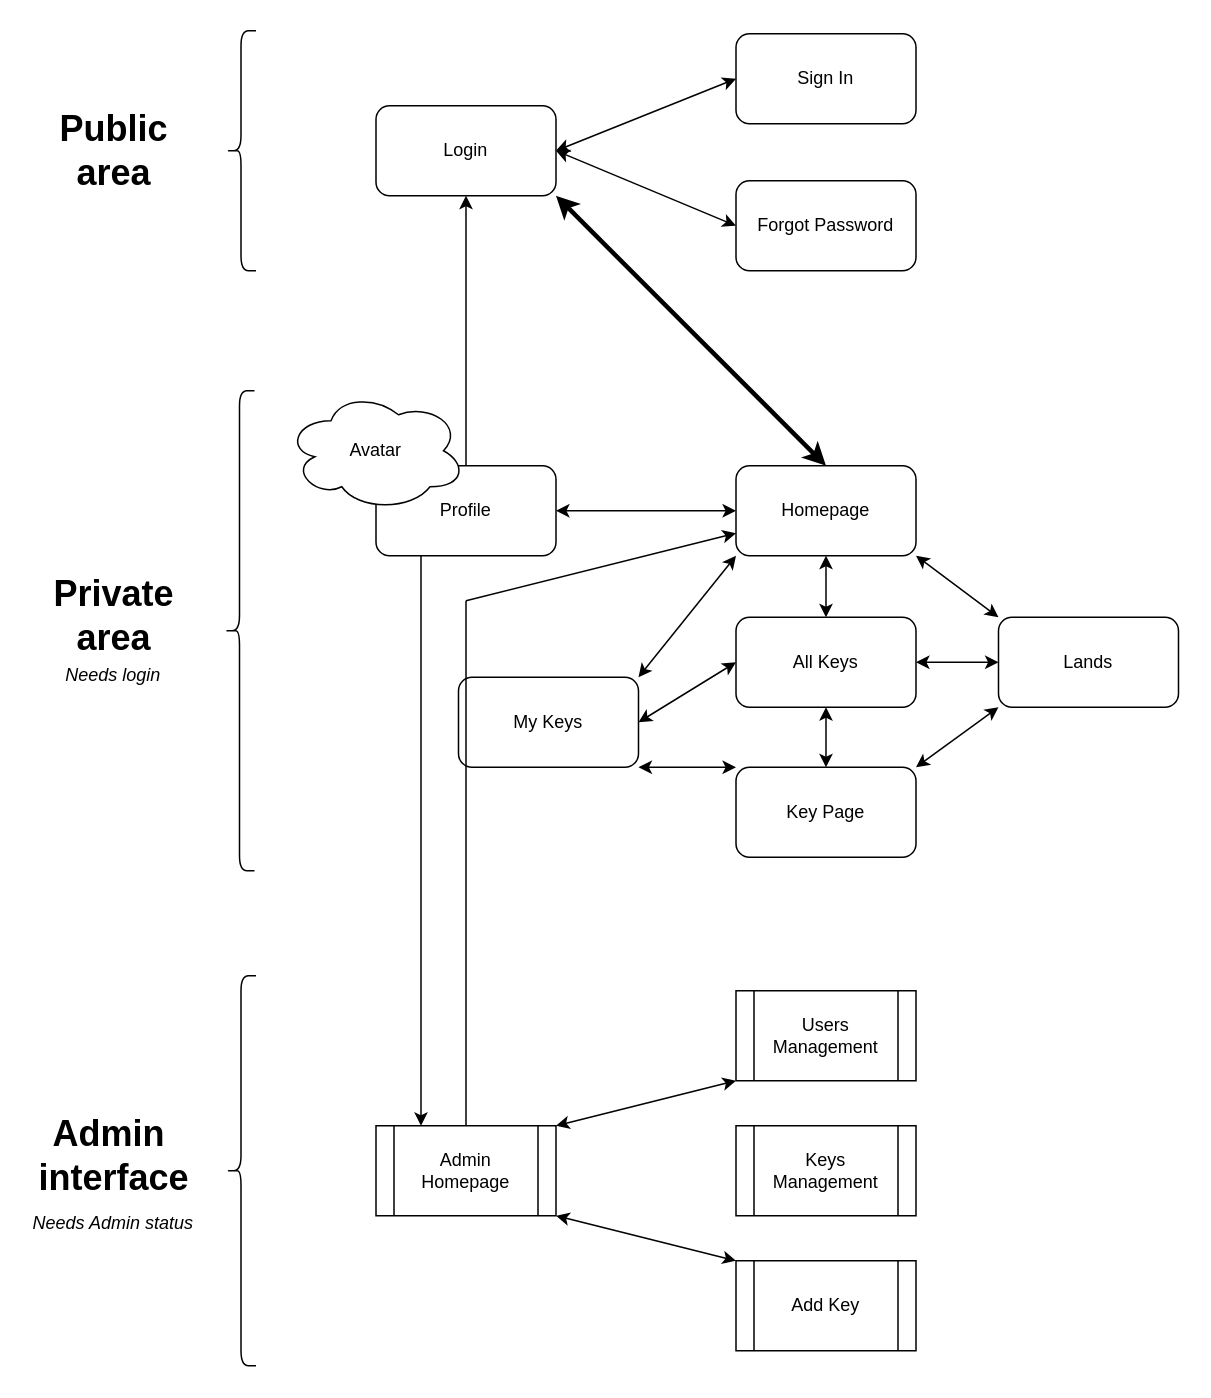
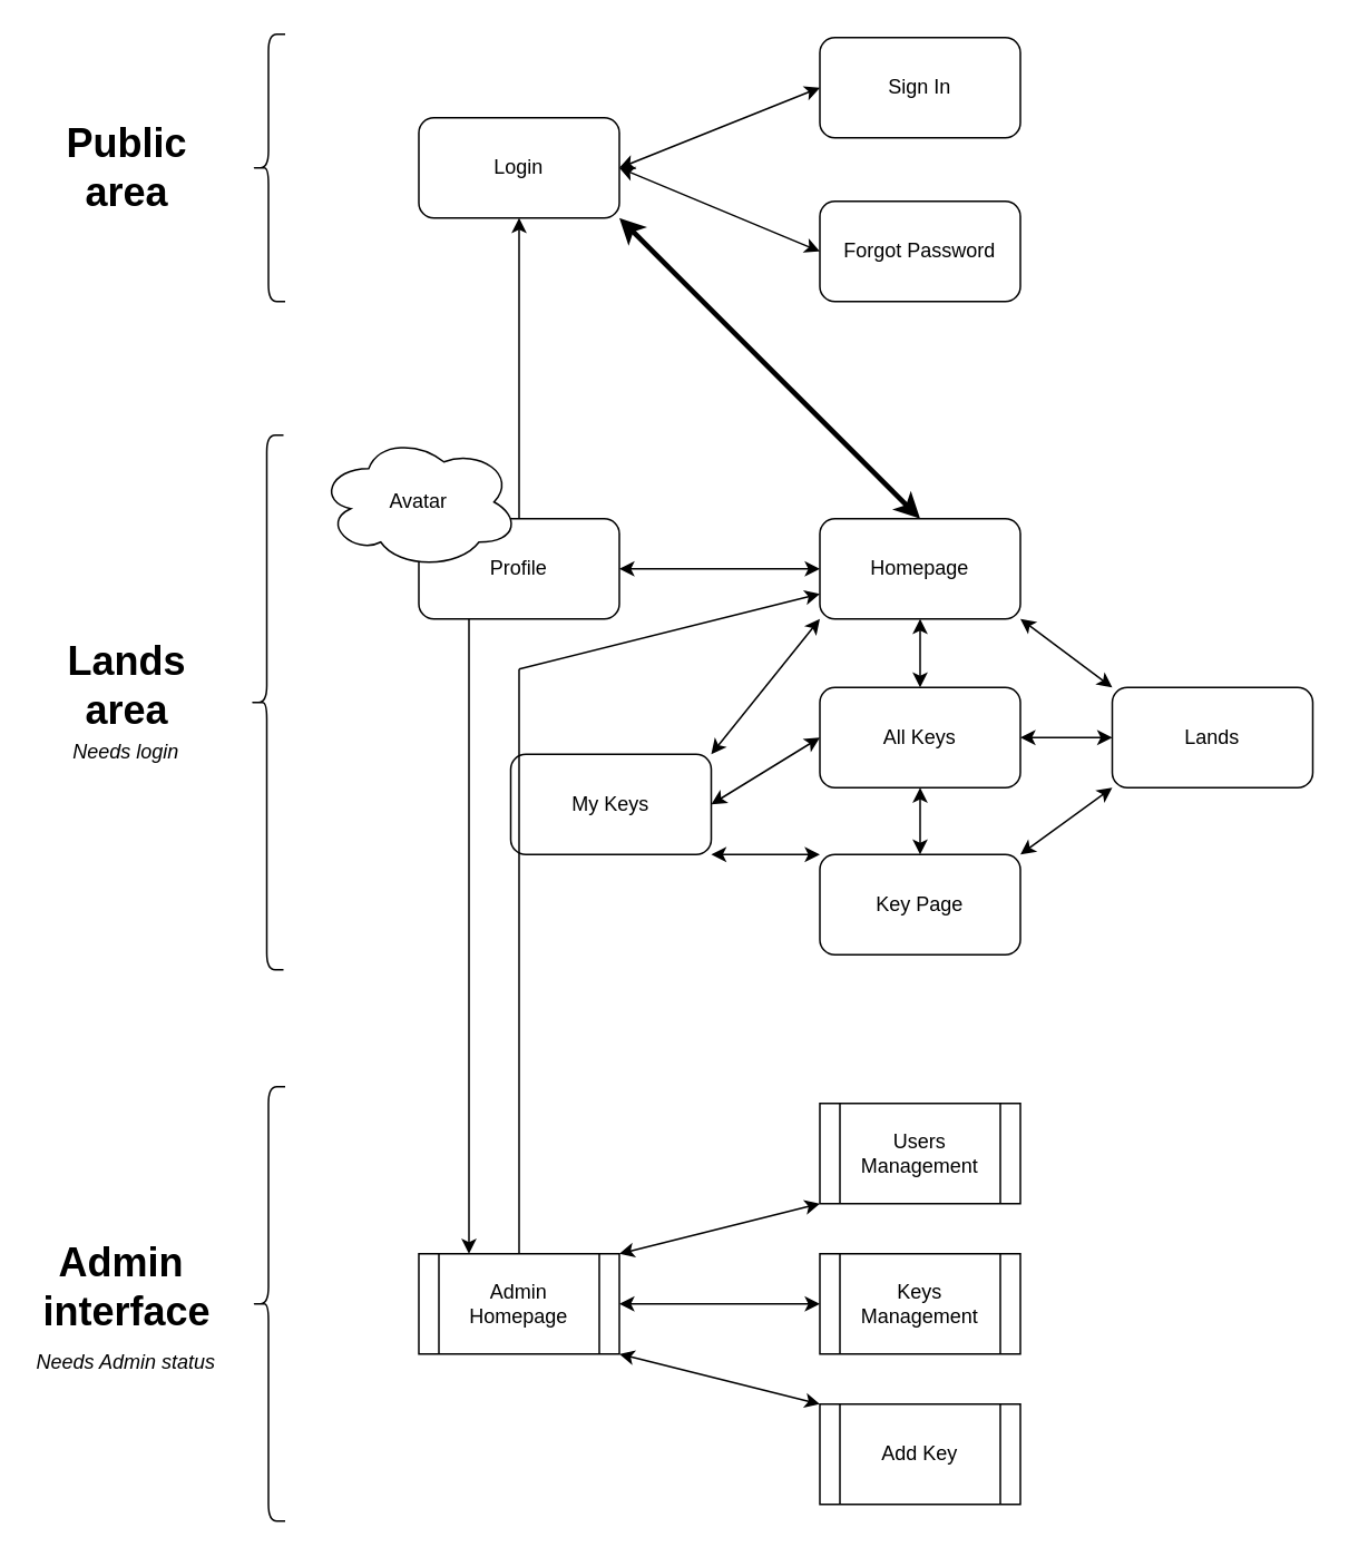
  <mxCell id="0" />
  <mxCell id="1" parent="0" />
  <mxCell id="2" value="Forgot Password" style="rounded=1;whiteSpace=wrap;html=1;" parent="1" vertex="1"><mxGeometry x="490" y="120" width="120" height="60" as="geometry" /></mxCell>
  <mxCell id="3" value="Login" style="rounded=1;whiteSpace=wrap;html=1;" parent="1" vertex="1"><mxGeometry x="250" y="70" width="120" height="60" as="geometry" /></mxCell>
  <mxCell id="4" value="Sign In" style="rounded=1;whiteSpace=wrap;html=1;" parent="1" vertex="1"><mxGeometry x="490" y="22" width="120" height="60" as="geometry" /></mxCell>
  <mxCell id="5" value="Profile" style="rounded=1;whiteSpace=wrap;html=1;" parent="1" vertex="1"><mxGeometry x="250" y="310" width="120" height="60" as="geometry" /></mxCell>
  <mxCell id="6" value="Homepage" style="rounded=1;whiteSpace=wrap;html=1;" parent="1" vertex="1"><mxGeometry x="490" y="310" width="120" height="60" as="geometry" /></mxCell>
  <mxCell id="7" value="All Keys" style="rounded=1;whiteSpace=wrap;html=1;" parent="1" vertex="1"><mxGeometry x="490" y="411" width="120" height="60" as="geometry" /></mxCell>
  <mxCell id="8" value="Lands" style="rounded=1;whiteSpace=wrap;html=1;" parent="1" vertex="1"><mxGeometry x="665" y="411" width="120" height="60" as="geometry" /></mxCell>
  <mxCell id="9" value="My Keys" style="rounded=1;whiteSpace=wrap;html=1;" parent="1" vertex="1"><mxGeometry x="305" y="451" width="120" height="60" as="geometry" /></mxCell>
  <mxCell id="10" value="Avatar" style="ellipse;shape=cloud;whiteSpace=wrap;html=1;" parent="1" vertex="1"><mxGeometry x="190" y="260" width="120" height="80" as="geometry" /></mxCell>
  <mxCell id="11" value="Admin Homepage" style="shape=process;whiteSpace=wrap;html=1;backgroundOutline=1;" parent="1" vertex="1"><mxGeometry x="250" y="750" width="120" height="60" as="geometry" /></mxCell>
  <mxCell id="12" value="Users Management" style="shape=process;whiteSpace=wrap;html=1;backgroundOutline=1;" parent="1" vertex="1"><mxGeometry x="490" y="660" width="120" height="60" as="geometry" /></mxCell>
  <mxCell id="13" value="Keys Management" style="shape=process;whiteSpace=wrap;html=1;backgroundOutline=1;" parent="1" vertex="1"><mxGeometry x="490" y="750" width="120" height="60" as="geometry" /></mxCell>
  <mxCell id="14" value="Add Key" style="shape=process;whiteSpace=wrap;html=1;backgroundOutline=1;" parent="1" vertex="1"><mxGeometry x="490" y="840" width="120" height="60" as="geometry" /></mxCell>
  <mxCell id="15" value="" style="shape=curlyBracket;whiteSpace=wrap;html=1;rounded=1;labelPosition=left;verticalLabelPosition=middle;align=right;verticalAlign=middle;" parent="1" vertex="1"><mxGeometry x="150" y="20" width="20" height="160" as="geometry" /></mxCell>
  <mxCell id="16" value="" style="shape=curlyBracket;whiteSpace=wrap;html=1;rounded=1;labelPosition=left;verticalLabelPosition=middle;align=right;verticalAlign=middle;" parent="1" vertex="1"><mxGeometry x="149" y="260" width="20" height="320" as="geometry" /></mxCell>
  <mxCell id="17" value="" style="shape=curlyBracket;whiteSpace=wrap;html=1;rounded=1;labelPosition=left;verticalLabelPosition=middle;align=right;verticalAlign=middle;" parent="1" vertex="1"><mxGeometry x="150" y="650" width="20" height="260" as="geometry" /></mxCell>
  <mxCell id="18" value="Public&lt;div&gt;area&lt;/div&gt;" style="text;strokeColor=none;fillColor=none;html=1;fontSize=24;fontStyle=1;verticalAlign=middle;align=center;" parent="1" vertex="1"><mxGeometry x="25" y="80" width="100" height="40" as="geometry" /></mxCell>
- <mxCell id="19" value="Private&lt;div&gt;area&lt;/div&gt;" style="text;strokeColor=none;fillColor=none;html=1;fontSize=24;fontStyle=1;verticalAlign=middle;align=center;" parent="1" vertex="1"><mxGeometry x="25" y="390" width="100" height="40" as="geometry" /></mxCell>
+ <mxCell id="19" value="Lands&lt;div&gt;area&lt;/div&gt;" style="text;strokeColor=none;fillColor=none;html=1;fontSize=24;fontStyle=1;verticalAlign=middle;align=center;" parent="1" vertex="1"><mxGeometry x="25" y="390" width="100" height="40" as="geometry" /></mxCell>
  <mxCell id="20" value="Admin&amp;nbsp;&lt;div&gt;interface&lt;/div&gt;" style="text;strokeColor=none;fillColor=none;html=1;fontSize=24;fontStyle=1;verticalAlign=middle;align=center;" parent="1" vertex="1"><mxGeometry x="25" y="750" width="100" height="40" as="geometry" /></mxCell>
  <mxCell id="21" value="Key Page" style="rounded=1;whiteSpace=wrap;html=1;" parent="1" vertex="1"><mxGeometry x="490" y="511" width="120" height="60" as="geometry" /></mxCell>
  <mxCell id="22" value="" style="endArrow=classic;startArrow=classic;html=1;exitX=1;exitY=0.5;exitDx=0;exitDy=0;entryX=0;entryY=0.5;entryDx=0;entryDy=0;" parent="1" source="3" target="4" edge="1"><mxGeometry width="50" height="50" relative="1" as="geometry"><mxPoint x="410" y="100" as="sourcePoint" /><mxPoint x="460" y="50" as="targetPoint" /></mxGeometry></mxCell>
  <mxCell id="23" value="" style="endArrow=classic;startArrow=classic;html=1;exitX=1;exitY=0.5;exitDx=0;exitDy=0;entryX=0;entryY=0.5;entryDx=0;entryDy=0;" parent="1" source="3" target="2" edge="1"><mxGeometry width="50" height="50" relative="1" as="geometry"><mxPoint x="391" y="110" as="sourcePoint" /><mxPoint x="500" y="62" as="targetPoint" /></mxGeometry></mxCell>
  <mxCell id="24" value="" style="endArrow=classic;startArrow=classic;html=1;exitX=1;exitY=0.5;exitDx=0;exitDy=0;entryX=0;entryY=0.5;entryDx=0;entryDy=0;" parent="1" source="5" target="6" edge="1"><mxGeometry width="50" height="50" relative="1" as="geometry"><mxPoint x="400" y="340" as="sourcePoint" /><mxPoint x="361" y="325" as="targetPoint" /></mxGeometry></mxCell>
  <mxCell id="25" value="&lt;i&gt;Needs login&lt;/i&gt;" style="text;html=1;align=center;verticalAlign=middle;whiteSpace=wrap;rounded=0;" parent="1" vertex="1"><mxGeometry x="35" y="435" width="80" height="30" as="geometry" /></mxCell>
  <mxCell id="26" value="&lt;i&gt;Needs Admin status&lt;/i&gt;" style="text;html=1;align=center;verticalAlign=middle;whiteSpace=wrap;rounded=0;" parent="1" vertex="1"><mxGeometry x="20" y="800" width="110" height="30" as="geometry" /></mxCell>
  <mxCell id="27" value="" style="endArrow=classic;startArrow=classic;html=1;exitX=0;exitY=0.5;exitDx=0;exitDy=0;entryX=1;entryY=0.5;entryDx=0;entryDy=0;" parent="1" source="7" target="9" edge="1"><mxGeometry width="50" height="50" relative="1" as="geometry"><mxPoint x="511" y="350" as="sourcePoint" /><mxPoint x="460" y="350" as="targetPoint" /></mxGeometry></mxCell>
  <mxCell id="28" value="" style="endArrow=classic;startArrow=classic;html=1;exitX=0;exitY=0.5;exitDx=0;exitDy=0;entryX=1;entryY=0.5;entryDx=0;entryDy=0;" parent="1" source="8" target="7" edge="1"><mxGeometry width="50" height="50" relative="1" as="geometry"><mxPoint x="500" y="451" as="sourcePoint" /><mxPoint x="460" y="451" as="targetPoint" /></mxGeometry></mxCell>
  <mxCell id="29" value="" style="endArrow=classic;startArrow=classic;html=1;exitX=1;exitY=0;exitDx=0;exitDy=0;entryX=0;entryY=1;entryDx=0;entryDy=0;" parent="1" source="9" target="6" edge="1"><mxGeometry width="50" height="50" relative="1" as="geometry"><mxPoint x="400" y="211" as="sourcePoint" /><mxPoint x="400" y="320" as="targetPoint" /></mxGeometry></mxCell>
  <mxCell id="30" value="" style="endArrow=classic;startArrow=classic;html=1;exitX=0;exitY=0;exitDx=0;exitDy=0;entryX=1;entryY=1;entryDx=0;entryDy=0;" parent="1" source="21" target="9" edge="1"><mxGeometry width="50" height="50" relative="1" as="geometry"><mxPoint x="400" y="421" as="sourcePoint" /><mxPoint x="400" y="380" as="targetPoint" /></mxGeometry></mxCell>
  <mxCell id="31" value="" style="endArrow=classic;startArrow=classic;html=1;entryX=0.5;entryY=1;entryDx=0;entryDy=0;" parent="1" source="21" target="7" edge="1"><mxGeometry width="50" height="50" relative="1" as="geometry"><mxPoint x="500" y="551" as="sourcePoint" /><mxPoint x="400" y="481" as="targetPoint" /></mxGeometry></mxCell>
  <mxCell id="32" value="" style="endArrow=classic;startArrow=classic;html=1;exitX=1;exitY=0;exitDx=0;exitDy=0;entryX=0;entryY=1;entryDx=0;entryDy=0;" parent="1" source="21" target="8" edge="1"><mxGeometry width="50" height="50" relative="1" as="geometry"><mxPoint x="500" y="551" as="sourcePoint" /><mxPoint x="400" y="481" as="targetPoint" /></mxGeometry></mxCell>
  <mxCell id="33" value="" style="endArrow=classic;startArrow=classic;html=1;exitX=0.5;exitY=0;exitDx=0;exitDy=0;entryX=0.5;entryY=1;entryDx=0;entryDy=0;" parent="1" source="7" target="6" edge="1"><mxGeometry width="50" height="50" relative="1" as="geometry"><mxPoint x="720" y="421" as="sourcePoint" /><mxPoint x="460" y="380" as="targetPoint" /></mxGeometry></mxCell>
  <mxCell id="34" value="" style="endArrow=classic;startArrow=classic;html=1;exitX=0;exitY=0;exitDx=0;exitDy=0;entryX=1;entryY=1;entryDx=0;entryDy=0;" parent="1" source="8" target="6" edge="1"><mxGeometry width="50" height="50" relative="1" as="geometry"><mxPoint x="530" y="421" as="sourcePoint" /><mxPoint x="430" y="380" as="targetPoint" /></mxGeometry></mxCell>
  <mxCell id="35" value="" style="endArrow=classic;startArrow=classic;html=1;exitX=0;exitY=1;exitDx=0;exitDy=0;entryX=1;entryY=0;entryDx=0;entryDy=0;" parent="1" source="12" target="11" edge="1"><mxGeometry width="50" height="50" relative="1" as="geometry"><mxPoint x="590" y="531" as="sourcePoint" /><mxPoint x="630" y="491" as="targetPoint" /></mxGeometry></mxCell>
+ <mxCell id="36" value="" style="endArrow=classic;startArrow=classic;html=1;exitX=0;exitY=0.5;exitDx=0;exitDy=0;entryX=1;entryY=0.5;entryDx=0;entryDy=0;" parent="1" source="13" target="11" edge="1"><mxGeometry width="50" height="50" relative="1" as="geometry"><mxPoint x="420" y="750" as="sourcePoint" /><mxPoint x="380" y="780" as="targetPoint" /></mxGeometry></mxCell>
  <mxCell id="37" value="" style="endArrow=classic;startArrow=classic;html=1;exitX=0;exitY=0;exitDx=0;exitDy=0;entryX=1;entryY=1;entryDx=0;entryDy=0;" parent="1" source="14" target="11" edge="1"><mxGeometry width="50" height="50" relative="1" as="geometry"><mxPoint x="420" y="810" as="sourcePoint" /><mxPoint x="380" y="810" as="targetPoint" /></mxGeometry></mxCell>
  <mxCell id="38" value="" style="endArrow=classic;html=1;exitX=0.5;exitY=0;exitDx=0;exitDy=0;entryX=0.5;entryY=1;entryDx=0;entryDy=0;" edge="1" parent="1" source="5" target="3"><mxGeometry width="50" height="50" relative="1" as="geometry"><mxPoint x="370" y="390" as="sourcePoint" /><mxPoint x="420" y="340" as="targetPoint" /></mxGeometry></mxCell>
  <mxCell id="39" value="" style="endArrow=classic;html=1;exitX=0.25;exitY=1;exitDx=0;exitDy=0;entryX=0.25;entryY=0;entryDx=0;entryDy=0;" edge="1" parent="1" source="5" target="11"><mxGeometry width="50" height="50" relative="1" as="geometry"><mxPoint x="370" y="490" as="sourcePoint" /><mxPoint x="420" y="440" as="targetPoint" /></mxGeometry></mxCell>
  <mxCell id="40" value="" style="endArrow=classic;html=1;entryX=0;entryY=0.75;entryDx=0;entryDy=0;" edge="1" parent="1" target="6"><mxGeometry width="50" height="50" relative="1" as="geometry"><mxPoint x="310" y="400" as="sourcePoint" /><mxPoint x="420" y="540" as="targetPoint" /></mxGeometry></mxCell>
  <mxCell id="41" value="" style="endArrow=none;html=1;exitX=0.5;exitY=0;exitDx=0;exitDy=0;" edge="1" parent="1" source="11"><mxGeometry width="50" height="50" relative="1" as="geometry"><mxPoint x="370" y="590" as="sourcePoint" /><mxPoint x="310" y="400" as="targetPoint" /></mxGeometry></mxCell>
  <mxCell id="42" value="" style="endArrow=classic;startArrow=classic;html=1;entryX=1;entryY=1;entryDx=0;entryDy=0;exitX=0.5;exitY=0;exitDx=0;exitDy=0;strokeWidth=3;" edge="1" parent="1" source="6" target="3"><mxGeometry width="50" height="50" relative="1" as="geometry"><mxPoint x="360" y="280" as="sourcePoint" /><mxPoint x="410" y="230" as="targetPoint" /></mxGeometry></mxCell>
